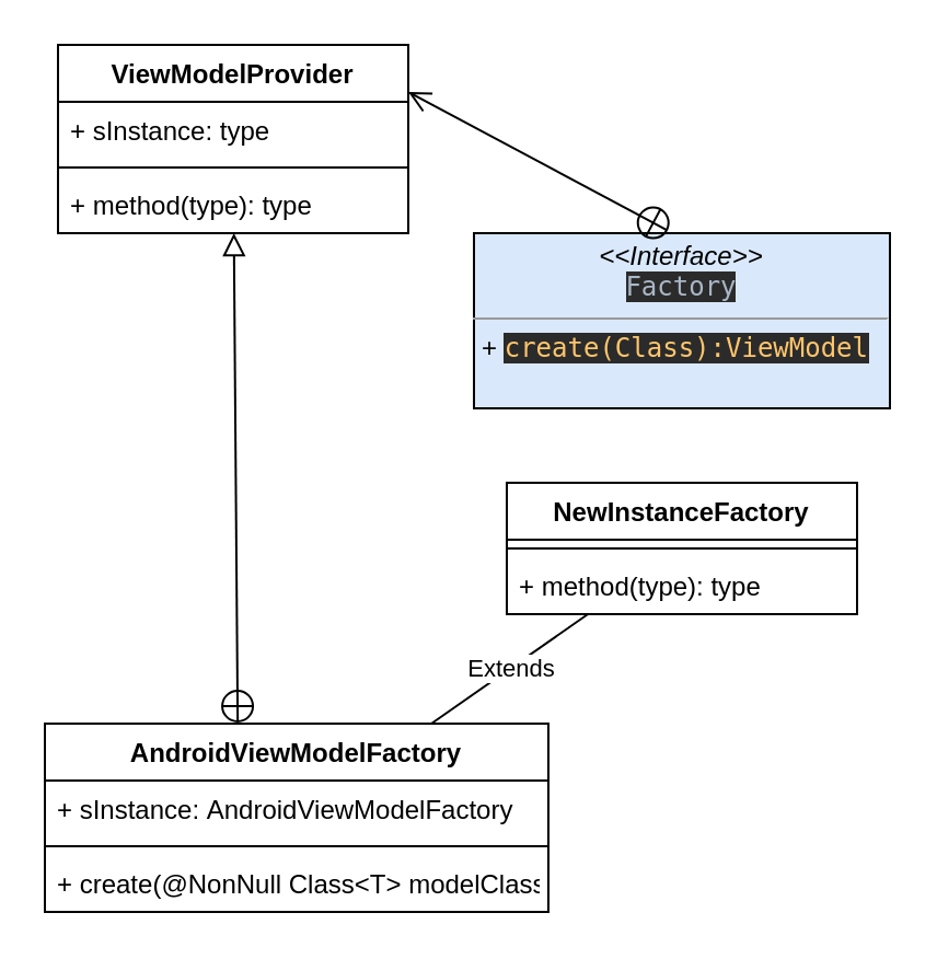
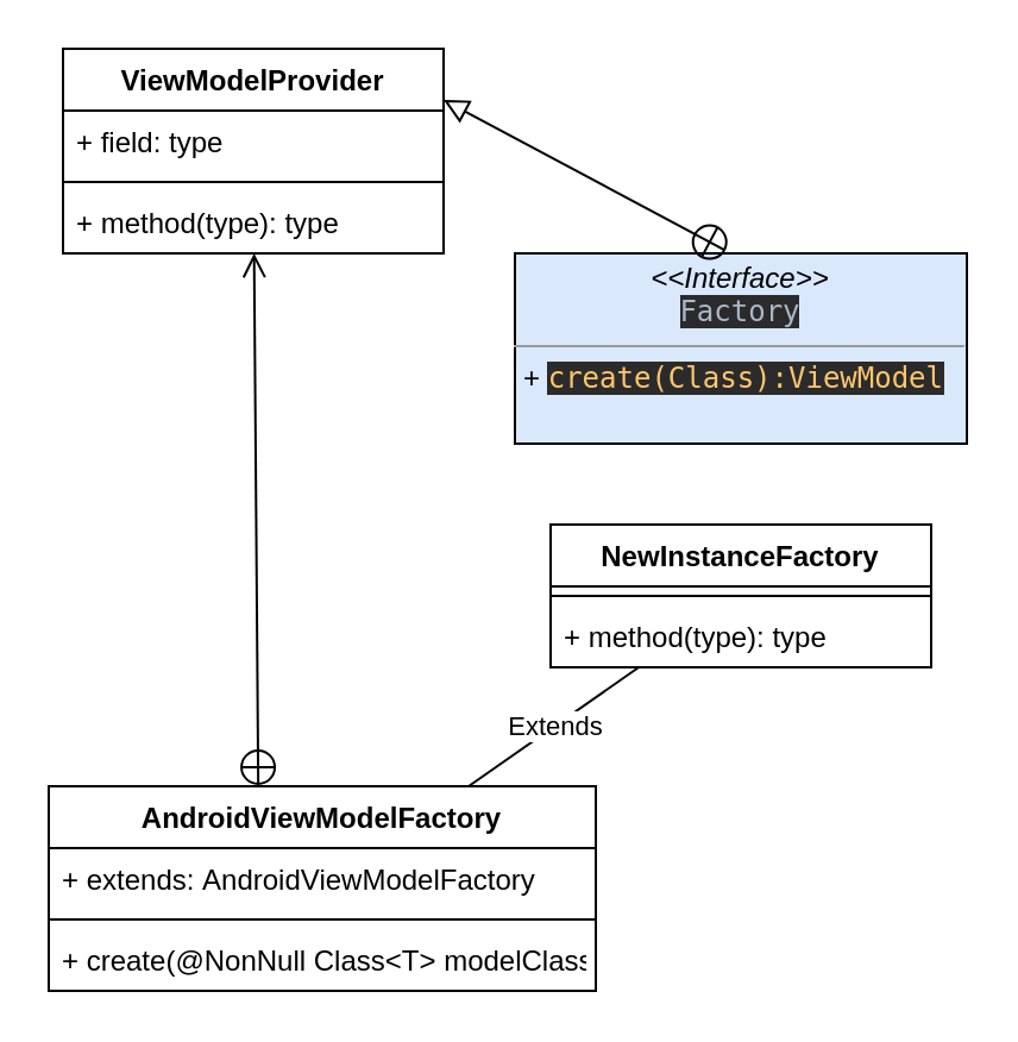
  <mxCell id="0" />
  <mxCell id="1" parent="0" />
  <mxCell id="2" value="ViewModelProvider" style="swimlane;fontStyle=1;align=center;verticalAlign=top;childLayout=stackLayout;horizontal=1;startSize=26;horizontalStack=0;resizeParent=1;resizeParentMax=0;resizeLast=0;collapsible=1;marginBottom=0;" vertex="1" parent="1"><mxGeometry x="26" y="20" width="160" height="86" as="geometry" /></mxCell>
- <mxCell id="3" value="+ sInstance: type" style="text;strokeColor=none;fillColor=none;align=left;verticalAlign=top;spacingLeft=4;spacingRight=4;overflow=hidden;rotatable=0;points=[[0,0.5],[1,0.5]];portConstraint=eastwest;" vertex="1" parent="2"><mxGeometry y="26" width="160" height="26" as="geometry" /></mxCell>
+ <mxCell id="3" value="+ field: type" style="text;strokeColor=none;fillColor=none;align=left;verticalAlign=top;spacingLeft=4;spacingRight=4;overflow=hidden;rotatable=0;points=[[0,0.5],[1,0.5]];portConstraint=eastwest;" vertex="1" parent="2"><mxGeometry y="26" width="160" height="26" as="geometry" /></mxCell>
  <mxCell id="4" value="" style="line;strokeWidth=1;fillColor=none;align=left;verticalAlign=middle;spacingTop=-1;spacingLeft=3;spacingRight=3;rotatable=0;labelPosition=right;points=[];portConstraint=eastwest;" vertex="1" parent="2"><mxGeometry y="52" width="160" height="8" as="geometry" /></mxCell>
  <mxCell id="5" value="+ method(type): type" style="text;strokeColor=none;fillColor=none;align=left;verticalAlign=top;spacingLeft=4;spacingRight=4;overflow=hidden;rotatable=0;points=[[0,0.5],[1,0.5]];portConstraint=eastwest;" vertex="1" parent="2"><mxGeometry y="60" width="160" height="26" as="geometry" /></mxCell>
  <mxCell id="6" value="AndroidViewModelFactory" style="swimlane;fontStyle=1;align=center;verticalAlign=top;childLayout=stackLayout;horizontal=1;startSize=26;horizontalStack=0;resizeParent=1;resizeParentMax=0;resizeLast=0;collapsible=1;marginBottom=0;" vertex="1" parent="1"><mxGeometry x="20" y="330" width="230" height="86" as="geometry" /></mxCell>
- <mxCell id="7" value="+ sInstance: AndroidViewModelFactory" style="text;strokeColor=none;fillColor=none;align=left;verticalAlign=top;spacingLeft=4;spacingRight=4;overflow=hidden;rotatable=0;points=[[0,0.5],[1,0.5]];portConstraint=eastwest;" vertex="1" parent="6"><mxGeometry y="26" width="230" height="26" as="geometry" /></mxCell>
+ <mxCell id="7" value="+ extends: AndroidViewModelFactory" style="text;strokeColor=none;fillColor=none;align=left;verticalAlign=top;spacingLeft=4;spacingRight=4;overflow=hidden;rotatable=0;points=[[0,0.5],[1,0.5]];portConstraint=eastwest;" vertex="1" parent="6"><mxGeometry y="26" width="230" height="26" as="geometry" /></mxCell>
  <mxCell id="8" value="" style="line;strokeWidth=1;fillColor=none;align=left;verticalAlign=middle;spacingTop=-1;spacingLeft=3;spacingRight=3;rotatable=0;labelPosition=right;points=[];portConstraint=eastwest;" vertex="1" parent="6"><mxGeometry y="52" width="230" height="8" as="geometry" /></mxCell>
  <mxCell id="9" value="+ create(@NonNull Class&lt;T&gt; modelClass)): &lt;T extends ViewModel&gt; T" style="text;strokeColor=none;fillColor=none;align=left;verticalAlign=top;spacingLeft=4;spacingRight=4;overflow=hidden;rotatable=0;points=[[0,0.5],[1,0.5]];portConstraint=eastwest;" vertex="1" parent="6"><mxGeometry y="60" width="230" height="26" as="geometry" /></mxCell>
  <mxCell id="10" value="NewInstanceFactory" style="swimlane;fontStyle=1;align=center;verticalAlign=top;childLayout=stackLayout;horizontal=1;startSize=26;horizontalStack=0;resizeParent=1;resizeParentMax=0;resizeLast=0;collapsible=1;marginBottom=0;" vertex="1" parent="1"><mxGeometry x="231" y="220" width="160" height="60" as="geometry" /></mxCell>
  <mxCell id="11" value="" style="line;strokeWidth=1;fillColor=none;align=left;verticalAlign=middle;spacingTop=-1;spacingLeft=3;spacingRight=3;rotatable=0;labelPosition=right;points=[];portConstraint=eastwest;" vertex="1" parent="10"><mxGeometry y="26" width="160" height="8" as="geometry" /></mxCell>
  <mxCell id="12" value="+ method(type): type" style="text;strokeColor=none;fillColor=none;align=left;verticalAlign=top;spacingLeft=4;spacingRight=4;overflow=hidden;rotatable=0;points=[[0,0.5],[1,0.5]];portConstraint=eastwest;" vertex="1" parent="10"><mxGeometry y="34" width="160" height="26" as="geometry" /></mxCell>
  <mxCell id="13" value="" style="endArrow=block;dashed=1;endFill=0;endSize=12;html=1;" edge="1" parent="1" target="16"><mxGeometry width="160" relative="1" as="geometry"><mxPoint x="345" y="158" as="sourcePoint" /><mxPoint x="636" y="140" as="targetPoint" /></mxGeometry></mxCell>
- <mxCell id="14" value="" style="endArrow=block;startArrow=circlePlus;endFill=0;startFill=0;endSize=8;html=1;exitX=0.383;exitY=0;exitDx=0;exitDy=0;exitPerimeter=0;" edge="1" parent="1" source="6" target="2"><mxGeometry width="160" relative="1" as="geometry"><mxPoint x="196" y="270" as="sourcePoint" /><mxPoint x="356" y="270" as="targetPoint" /></mxGeometry></mxCell>
+ <mxCell id="14" value="" style="endArrow=open;startArrow=circlePlus;endFill=0;startFill=0;endSize=8;html=1;exitX=0.383;exitY=0;exitDx=0;exitDy=0;exitPerimeter=0;" edge="1" parent="1" source="6" target="2"><mxGeometry width="160" relative="1" as="geometry"><mxPoint x="196" y="270" as="sourcePoint" /><mxPoint x="356" y="270" as="targetPoint" /></mxGeometry></mxCell>
  <mxCell id="15" value="Extends" style="endArrow=none;endSize=16;endFill=0;html=1;" edge="1" parent="1" source="6" target="10"><mxGeometry width="160" relative="1" as="geometry"><mxPoint x="226" y="210" as="sourcePoint" /><mxPoint x="386" y="210" as="targetPoint" /></mxGeometry></mxCell>
  <mxCell id="16" value="&lt;p style=&quot;margin: 0px ; margin-top: 4px ; text-align: center&quot;&gt;&lt;i&gt;&amp;lt;&amp;lt;Interface&amp;gt;&amp;gt;&lt;/i&gt;&lt;br&gt;&lt;span style=&quot;color: rgb(169 , 183 , 198) ; font-family: &amp;#34;menlo&amp;#34; , monospace ; background-color: rgb(43 , 43 , 43)&quot;&gt;Factory&lt;/span&gt;&lt;br&gt;&lt;/p&gt;&lt;hr size=&quot;1&quot;&gt;&lt;p style=&quot;margin: 0px ; margin-left: 4px&quot;&gt;+&amp;nbsp;&lt;span style=&quot;color: rgb(255 , 198 , 109) ; background-color: rgb(43 , 43 , 43) ; font-family: &amp;#34;menlo&amp;#34; , monospace ; font-size: 9pt&quot;&gt;create(Class):ViewModel&lt;/span&gt;&lt;/p&gt;" style="verticalAlign=top;align=left;overflow=fill;fontSize=12;fontFamily=Helvetica;html=1;fillColor=#dae8fc;" vertex="1" parent="1"><mxGeometry x="216" y="106" width="190" height="80" as="geometry" /></mxCell>
- <mxCell id="17" value="" style="endArrow=open;startArrow=circlePlus;endFill=0;startFill=0;endSize=8;html=1;entryX=1;entryY=0.25;entryDx=0;entryDy=0;exitX=0.468;exitY=-0.012;exitDx=0;exitDy=0;exitPerimeter=0;" edge="1" parent="1" source="16" target="2"><mxGeometry width="160" relative="1" as="geometry"><mxPoint x="336" y="60" as="sourcePoint" /><mxPoint x="142.051" y="66" as="targetPoint" /></mxGeometry></mxCell>
+ <mxCell id="17" value="" style="endArrow=block;startArrow=circlePlus;endFill=0;startFill=0;endSize=8;html=1;entryX=1;entryY=0.25;entryDx=0;entryDy=0;exitX=0.468;exitY=-0.012;exitDx=0;exitDy=0;exitPerimeter=0;" edge="1" parent="1" source="16" target="2"><mxGeometry width="160" relative="1" as="geometry"><mxPoint x="336" y="60" as="sourcePoint" /><mxPoint x="142.051" y="66" as="targetPoint" /></mxGeometry></mxCell>
